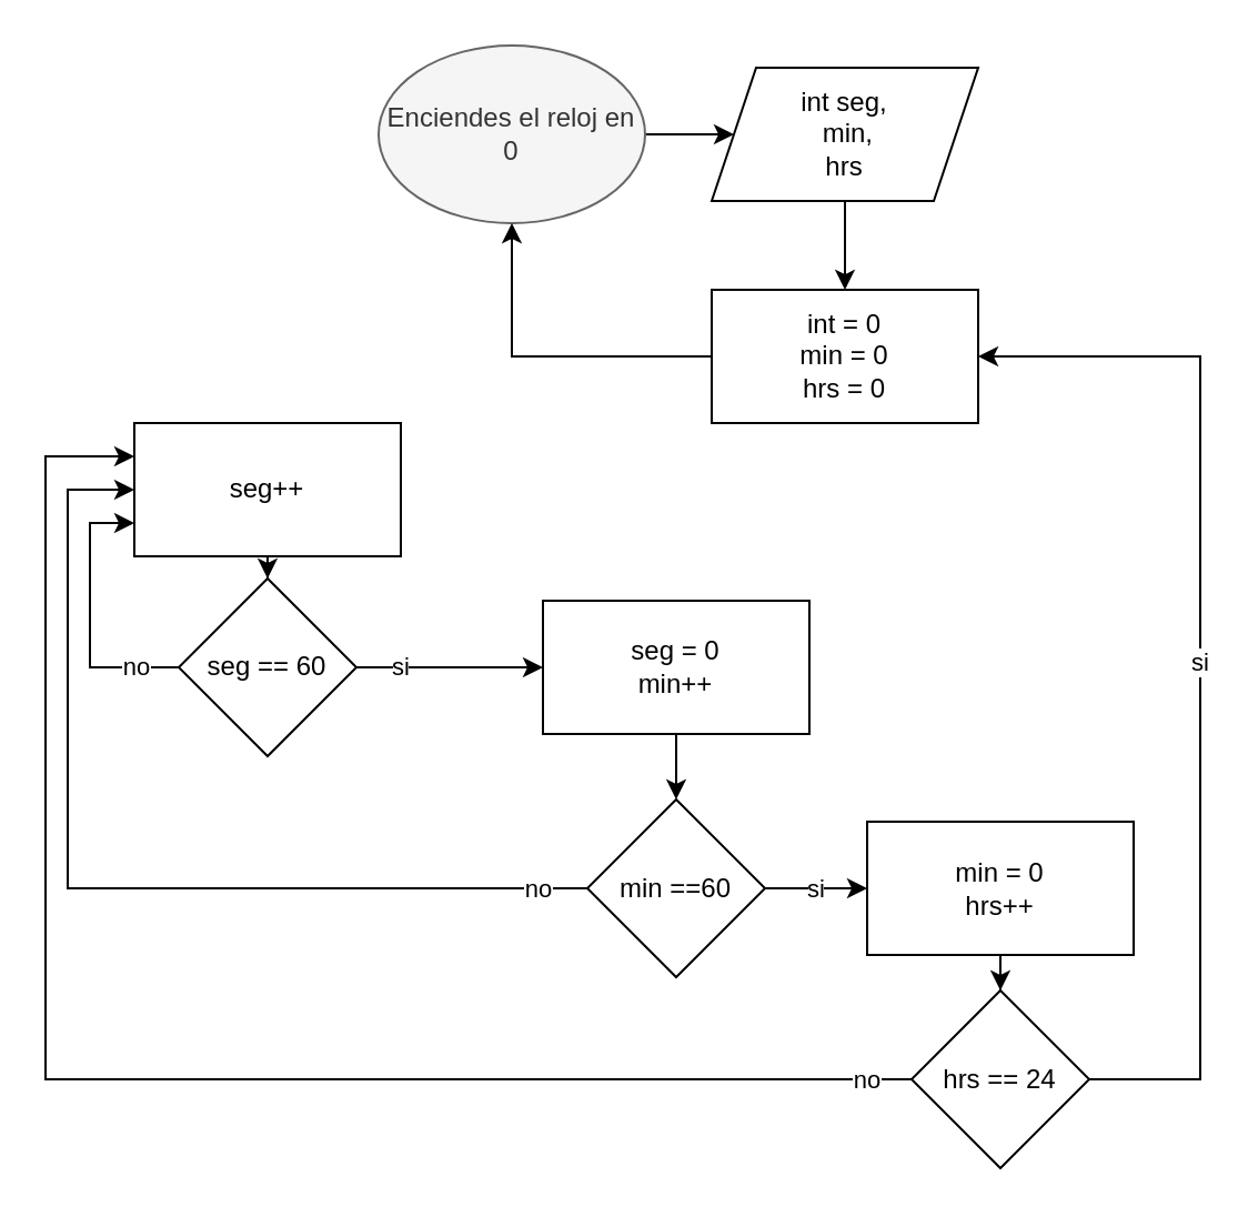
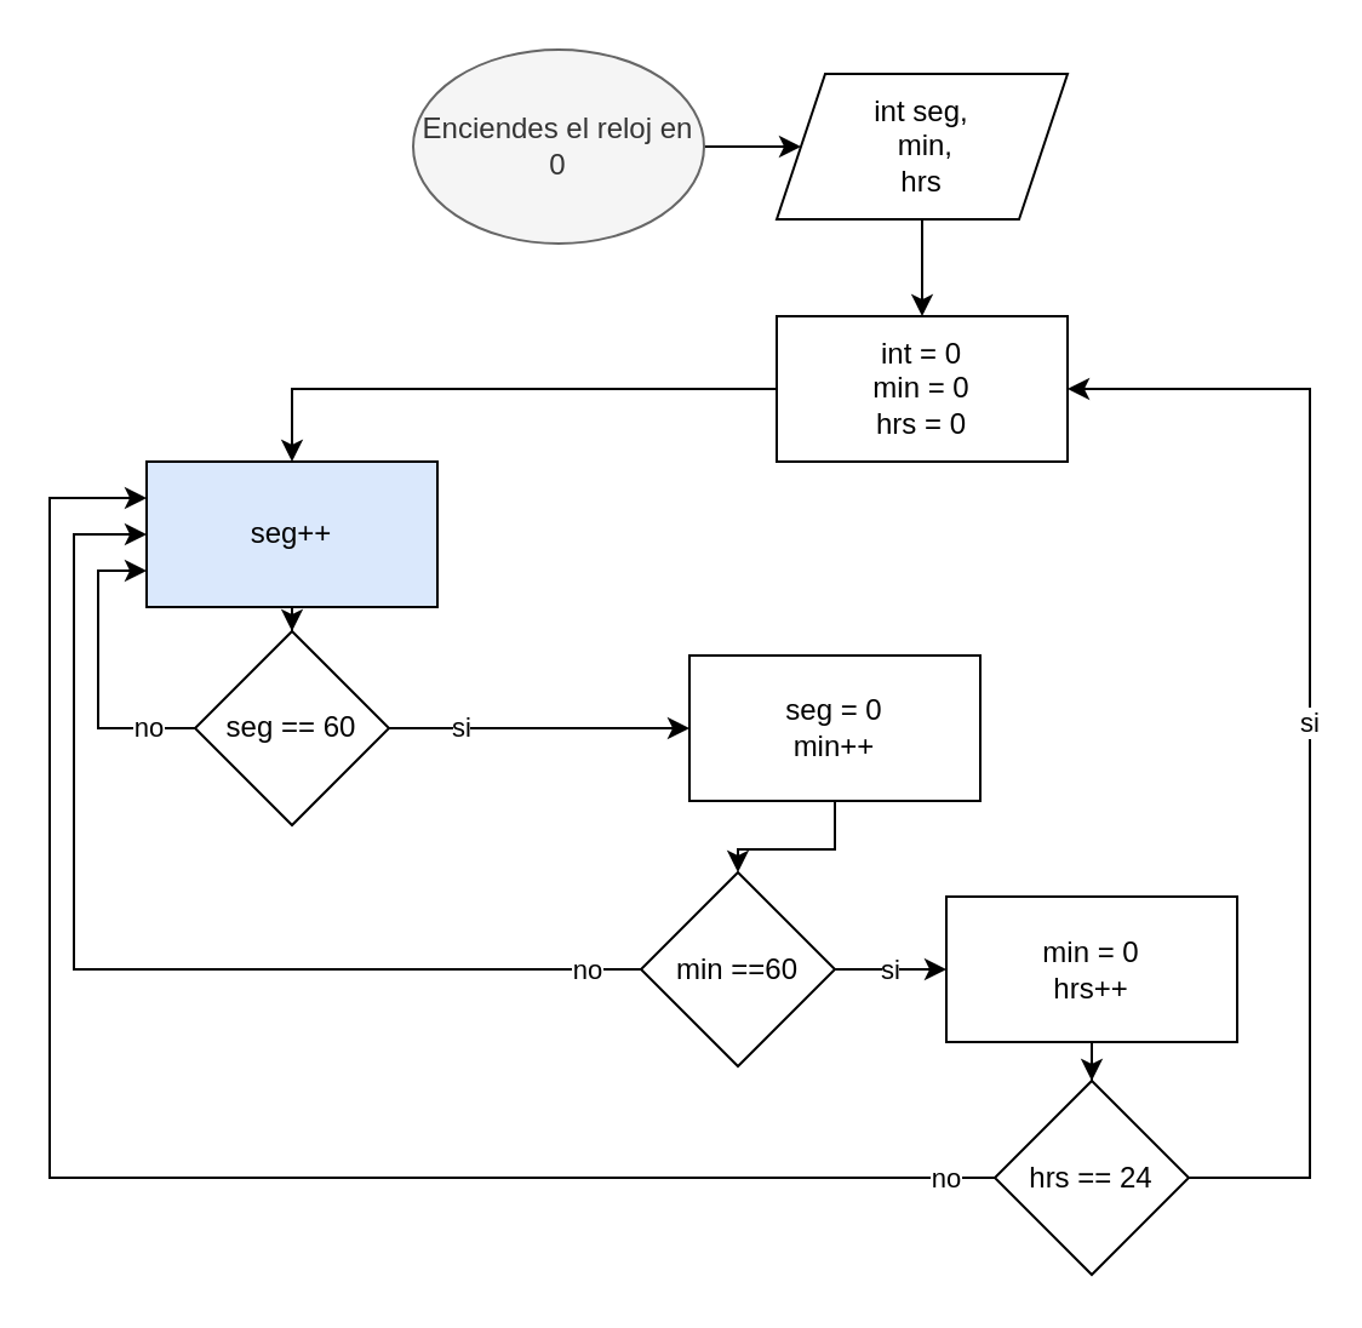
  <mxCell id="0" />
  <mxCell id="1" parent="0" />
  <mxCell id="2" style="edgeStyle=orthogonalEdgeStyle;rounded=0;orthogonalLoop=1;jettySize=auto;html=1;exitX=1;exitY=0.5;exitDx=0;exitDy=0;entryX=0;entryY=0.5;entryDx=0;entryDy=0;" edge="1" parent="1" source="3" target="5"><mxGeometry relative="1" as="geometry" /></mxCell>
  <mxCell id="3" value="Enciendes el reloj en 0" style="ellipse;whiteSpace=wrap;html=1;fillColor=#f5f5f5;strokeColor=#666666;fontColor=#333333;" vertex="1" parent="1"><mxGeometry x="170" y="20" width="120" height="80" as="geometry" /></mxCell>
  <mxCell id="4" value="" style="edgeStyle=orthogonalEdgeStyle;rounded=0;orthogonalLoop=1;jettySize=auto;html=1;" edge="1" parent="1" source="5" target="22"><mxGeometry relative="1" as="geometry" /></mxCell>
  <mxCell id="5" value="int seg,&lt;br&gt;&amp;nbsp;min, &lt;br&gt;hrs" style="shape=parallelogram;perimeter=parallelogramPerimeter;whiteSpace=wrap;html=1;fixedSize=1;" vertex="1" parent="1"><mxGeometry x="320" y="30" width="120" height="60" as="geometry" /></mxCell>
  <mxCell id="6" value="" style="edgeStyle=orthogonalEdgeStyle;rounded=0;orthogonalLoop=1;jettySize=auto;html=1;" edge="1" parent="1" source="7" target="10"><mxGeometry relative="1" as="geometry" /></mxCell>
- <mxCell id="7" value="seg++" style="whiteSpace=wrap;html=1;" vertex="1" parent="1"><mxGeometry x="60" y="190" width="120" height="60" as="geometry" /></mxCell>
+ <mxCell id="7" value="seg++" style="whiteSpace=wrap;html=1;fillColor=#dae8fc;" vertex="1" parent="1"><mxGeometry x="60" y="190" width="120" height="60" as="geometry" /></mxCell>
  <mxCell id="8" value="no" style="edgeStyle=orthogonalEdgeStyle;rounded=0;orthogonalLoop=1;jettySize=auto;html=1;exitX=0;exitY=0.5;exitDx=0;exitDy=0;entryX=0;entryY=0.75;entryDx=0;entryDy=0;" edge="1" parent="1" source="10" target="7"><mxGeometry x="-0.697" relative="1" as="geometry"><mxPoint x="10" y="220" as="targetPoint" /><Array as="points"><mxPoint x="40" y="300" /><mxPoint x="40" y="235" /></Array><mxPoint as="offset" /></mxGeometry></mxCell>
  <mxCell id="9" value="si" style="edgeStyle=orthogonalEdgeStyle;rounded=0;orthogonalLoop=1;jettySize=auto;html=1;" edge="1" parent="1" source="10" target="12"><mxGeometry x="-0.524" relative="1" as="geometry"><mxPoint as="offset" /></mxGeometry></mxCell>
  <mxCell id="10" value="seg == 60" style="rhombus;whiteSpace=wrap;html=1;" vertex="1" parent="1"><mxGeometry x="80" y="260" width="80" height="80" as="geometry" /></mxCell>
  <mxCell id="11" value="" style="edgeStyle=orthogonalEdgeStyle;rounded=0;orthogonalLoop=1;jettySize=auto;html=1;" edge="1" parent="1" source="12" target="15"><mxGeometry relative="1" as="geometry" /></mxCell>
- <mxCell id="12" value="seg = 0&lt;br&gt;min++" style="whiteSpace=wrap;html=1;" vertex="1" parent="1"><mxGeometry x="244" y="270" width="120" height="60" as="geometry" /></mxCell>
+ <mxCell id="12" value="seg = 0&lt;br&gt;min++" style="whiteSpace=wrap;html=1;" vertex="1" parent="1"><mxGeometry x="284" y="270" width="120" height="60" as="geometry" /></mxCell>
  <mxCell id="13" value="no" style="edgeStyle=orthogonalEdgeStyle;rounded=0;orthogonalLoop=1;jettySize=auto;html=1;exitX=0;exitY=0.5;exitDx=0;exitDy=0;entryX=0;entryY=0.5;entryDx=0;entryDy=0;" edge="1" parent="1" source="15" target="7"><mxGeometry x="-0.9" relative="1" as="geometry"><Array as="points"><mxPoint x="30" y="400" /><mxPoint x="30" y="220" /></Array><mxPoint as="offset" /></mxGeometry></mxCell>
  <mxCell id="14" value="si" style="edgeStyle=orthogonalEdgeStyle;rounded=0;orthogonalLoop=1;jettySize=auto;html=1;" edge="1" parent="1" source="15" target="17"><mxGeometry relative="1" as="geometry" /></mxCell>
  <mxCell id="15" value="min ==60" style="rhombus;whiteSpace=wrap;html=1;" vertex="1" parent="1"><mxGeometry x="264" y="359.5" width="80" height="80" as="geometry" /></mxCell>
  <mxCell id="16" value="" style="edgeStyle=orthogonalEdgeStyle;rounded=0;orthogonalLoop=1;jettySize=auto;html=1;" edge="1" parent="1" source="17" target="20"><mxGeometry relative="1" as="geometry" /></mxCell>
  <mxCell id="17" value="min = 0&lt;br&gt;hrs++" style="whiteSpace=wrap;html=1;" vertex="1" parent="1"><mxGeometry x="390" y="369.5" width="120" height="60" as="geometry" /></mxCell>
  <mxCell id="18" value="no" style="edgeStyle=orthogonalEdgeStyle;rounded=0;orthogonalLoop=1;jettySize=auto;html=1;exitX=0;exitY=0.5;exitDx=0;exitDy=0;entryX=0;entryY=0.25;entryDx=0;entryDy=0;" edge="1" parent="1" source="20" target="7"><mxGeometry x="-0.944" relative="1" as="geometry"><mxPoint x="-60" y="400" as="targetPoint" /><Array as="points"><mxPoint x="20" y="486" /><mxPoint x="20" y="205" /></Array><mxPoint as="offset" /></mxGeometry></mxCell>
  <mxCell id="19" value="si" style="edgeStyle=orthogonalEdgeStyle;rounded=0;orthogonalLoop=1;jettySize=auto;html=1;exitX=1;exitY=0.5;exitDx=0;exitDy=0;entryX=1;entryY=0.5;entryDx=0;entryDy=0;" edge="1" parent="1" source="20" target="22"><mxGeometry relative="1" as="geometry"><Array as="points"><mxPoint x="540" y="486" /><mxPoint x="540" y="160" /></Array></mxGeometry></mxCell>
  <mxCell id="20" value="hrs == 24" style="rhombus;whiteSpace=wrap;html=1;" vertex="1" parent="1"><mxGeometry x="410" y="445.5" width="80" height="80" as="geometry" /></mxCell>
- <mxCell id="21" style="edgeStyle=orthogonalEdgeStyle;rounded=0;orthogonalLoop=1;jettySize=auto;html=1;exitX=0;exitY=0.5;exitDx=0;exitDy=0;" edge="1" parent="1" source="22" target="3"><mxGeometry relative="1" as="geometry" /></mxCell>
+ <mxCell id="21" style="edgeStyle=orthogonalEdgeStyle;rounded=0;orthogonalLoop=1;jettySize=auto;html=1;exitX=0;exitY=0.5;exitDx=0;exitDy=0;entryX=0.5;entryY=0;entryDx=0;entryDy=0;" edge="1" parent="1" source="22" target="7"><mxGeometry relative="1" as="geometry" /></mxCell>
  <mxCell id="22" value="int = 0&lt;br&gt;min = 0&lt;br&gt;hrs = 0" style="rounded=0;whiteSpace=wrap;html=1;" vertex="1" parent="1"><mxGeometry x="320" y="130" width="120" height="60" as="geometry" /></mxCell>
